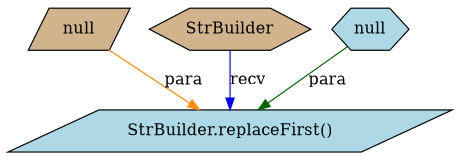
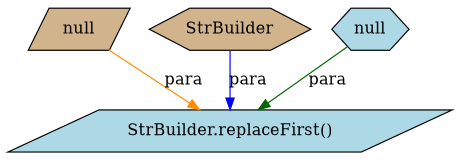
  digraph {
    node [color=black fillcolor=lightblue shape=parallelogram style=filled]
    edge [style=solid]
    n1 [label="StrBuilder.replaceFirst()"]
    n2 [fillcolor=tan label=null]
    n3 [fillcolor=tan label=StrBuilder shape=hexagon]
    n4 [label=null shape=hexagon]
    n2 -> n1 [color=darkorange label=para]
-   n3 -> n1 [color=blue label=recv]
+   n3 -> n1 [color=blue label=para]
    n4 -> n1 [color=darkgreen label=para]
  }
